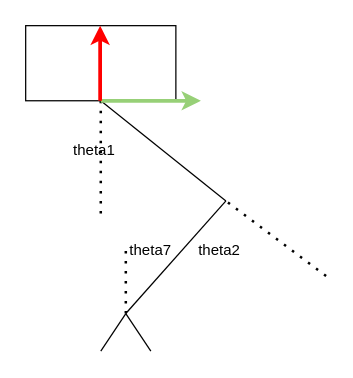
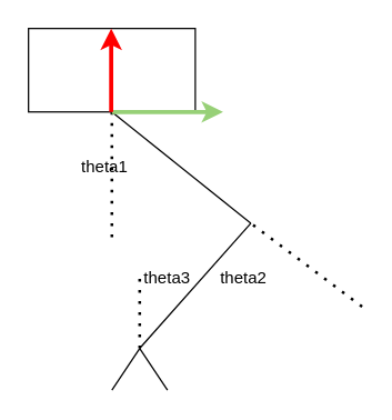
  <mxCell id="0" />
  <mxCell id="1" parent="0" />
  <mxCell id="2" value="" style="rounded=0;whiteSpace=wrap;html=1;" vertex="1" parent="1"><mxGeometry x="20" y="20" width="120" height="60" as="geometry" /></mxCell>
  <mxCell id="3" value="" style="endArrow=none;html=1;entryX=0.5;entryY=1;entryDx=0;entryDy=0;" edge="1" parent="1" target="2"><mxGeometry width="50" height="50" relative="1" as="geometry"><mxPoint x="180" y="160" as="sourcePoint" /><mxPoint x="220" y="220" as="targetPoint" /></mxGeometry></mxCell>
  <mxCell id="4" value="" style="endArrow=none;html=1;entryX=0.5;entryY=1;entryDx=0;entryDy=0;" edge="1" parent="1"><mxGeometry width="50" height="50" relative="1" as="geometry"><mxPoint x="100" y="250" as="sourcePoint" /><mxPoint x="180" y="160" as="targetPoint" /></mxGeometry></mxCell>
  <mxCell id="5" value="" style="endArrow=none;dashed=1;html=1;dashPattern=1 3;strokeWidth=2;entryX=0.5;entryY=1;entryDx=0;entryDy=0;" edge="1" parent="1" target="2"><mxGeometry width="50" height="50" relative="1" as="geometry"><mxPoint x="80" y="170" as="sourcePoint" /><mxPoint x="50" y="180" as="targetPoint" /></mxGeometry></mxCell>
  <mxCell id="6" value="" style="endArrow=none;dashed=1;html=1;dashPattern=1 3;strokeWidth=2;" edge="1" parent="1"><mxGeometry width="50" height="50" relative="1" as="geometry"><mxPoint x="260" y="220" as="sourcePoint" /><mxPoint x="180" y="160" as="targetPoint" /></mxGeometry></mxCell>
  <mxCell id="7" value="" style="endArrow=none;html=1;" edge="1" parent="1"><mxGeometry width="50" height="50" relative="1" as="geometry"><mxPoint x="80" y="280" as="sourcePoint" /><mxPoint x="100" y="250" as="targetPoint" /></mxGeometry></mxCell>
  <mxCell id="8" value="" style="endArrow=none;html=1;" edge="1" parent="1"><mxGeometry width="50" height="50" relative="1" as="geometry"><mxPoint x="100" y="250" as="sourcePoint" /><mxPoint x="120" y="280" as="targetPoint" /></mxGeometry></mxCell>
  <mxCell id="9" value="" style="endArrow=none;dashed=1;html=1;dashPattern=1 3;strokeWidth=2;" edge="1" parent="1"><mxGeometry width="50" height="50" relative="1" as="geometry"><mxPoint x="100" y="250" as="sourcePoint" /><mxPoint x="100" y="200" as="targetPoint" /></mxGeometry></mxCell>
  <mxCell id="10" value="" style="endArrow=classic;html=1;strokeColor=#97D077;strokeWidth=3;" edge="1" parent="1"><mxGeometry width="50" height="50" relative="1" as="geometry"><mxPoint x="80" y="80" as="sourcePoint" /><mxPoint x="160" y="80" as="targetPoint" /></mxGeometry></mxCell>
  <mxCell id="11" value="" style="endArrow=classic;html=1;strokeWidth=3;strokeColor=#FF0000;" edge="1" parent="1"><mxGeometry width="50" height="50" relative="1" as="geometry"><mxPoint x="79.5" y="80" as="sourcePoint" /><mxPoint x="79.5" y="20" as="targetPoint" /></mxGeometry></mxCell>
  <mxCell id="12" value="theta1" style="text;html=1;strokeColor=none;fillColor=none;align=center;verticalAlign=middle;whiteSpace=wrap;rounded=0;" vertex="1" parent="1"><mxGeometry x="55" y="110" width="40" height="20" as="geometry" /></mxCell>
  <mxCell id="13" value="theta2" style="text;html=1;strokeColor=none;fillColor=none;align=center;verticalAlign=middle;whiteSpace=wrap;rounded=0;" vertex="1" parent="1"><mxGeometry x="155" y="190" width="40" height="20" as="geometry" /></mxCell>
- <mxCell id="14" value="theta7" style="text;html=1;strokeColor=none;fillColor=none;align=center;verticalAlign=middle;whiteSpace=wrap;rounded=0;" vertex="1" parent="1"><mxGeometry x="100" y="190" width="40" height="20" as="geometry" /></mxCell>
+ <mxCell id="14" value="theta3" style="text;html=1;strokeColor=none;fillColor=none;align=center;verticalAlign=middle;whiteSpace=wrap;rounded=0;" vertex="1" parent="1"><mxGeometry x="100" y="190" width="40" height="20" as="geometry" /></mxCell>
